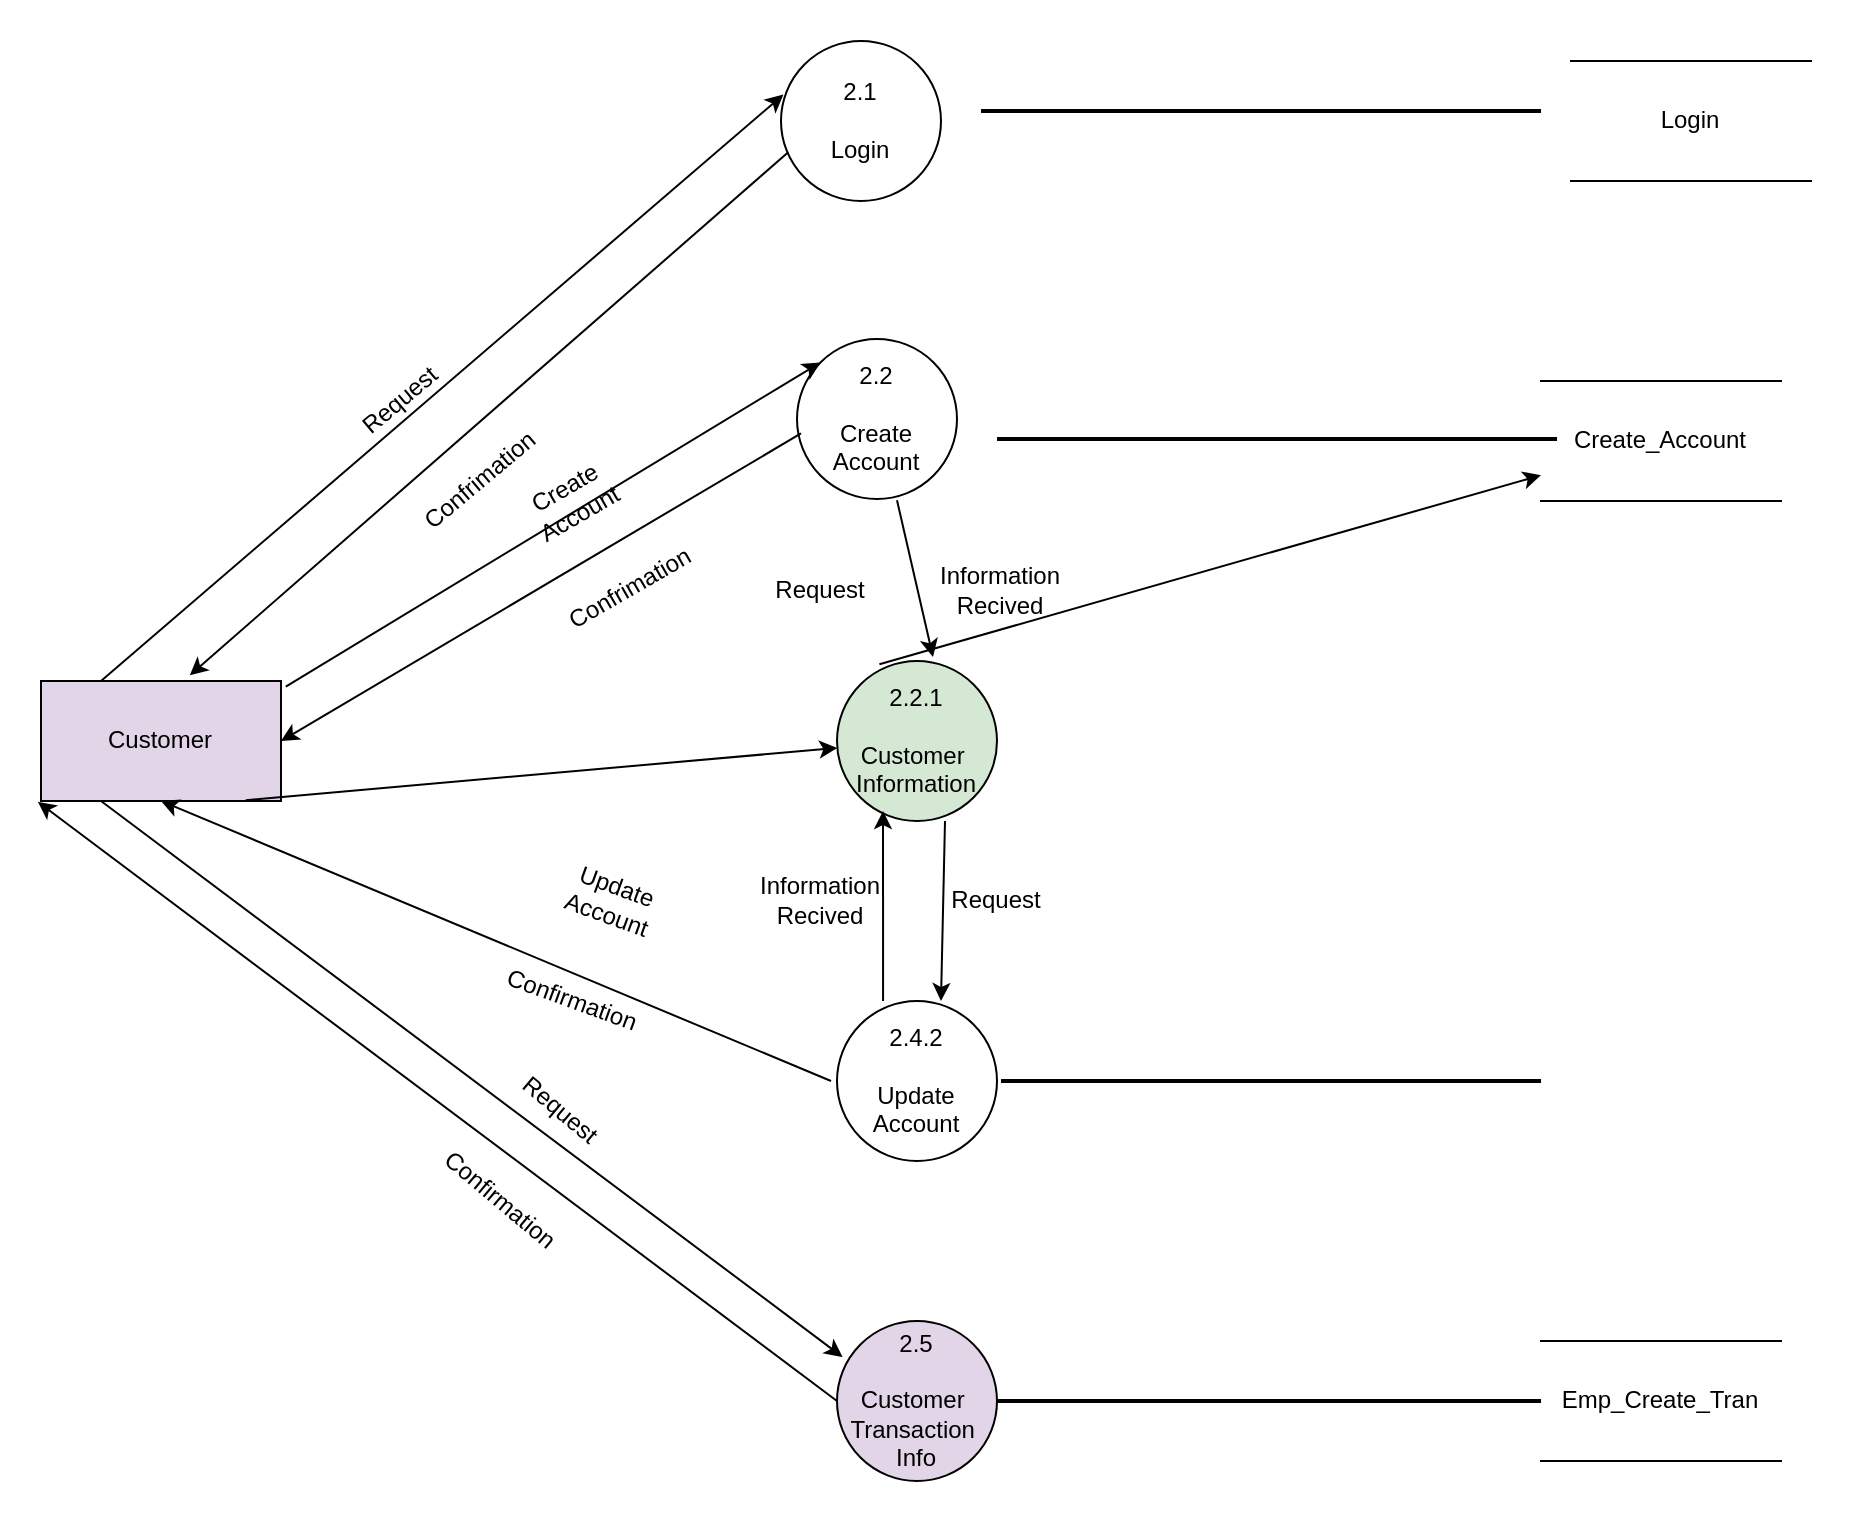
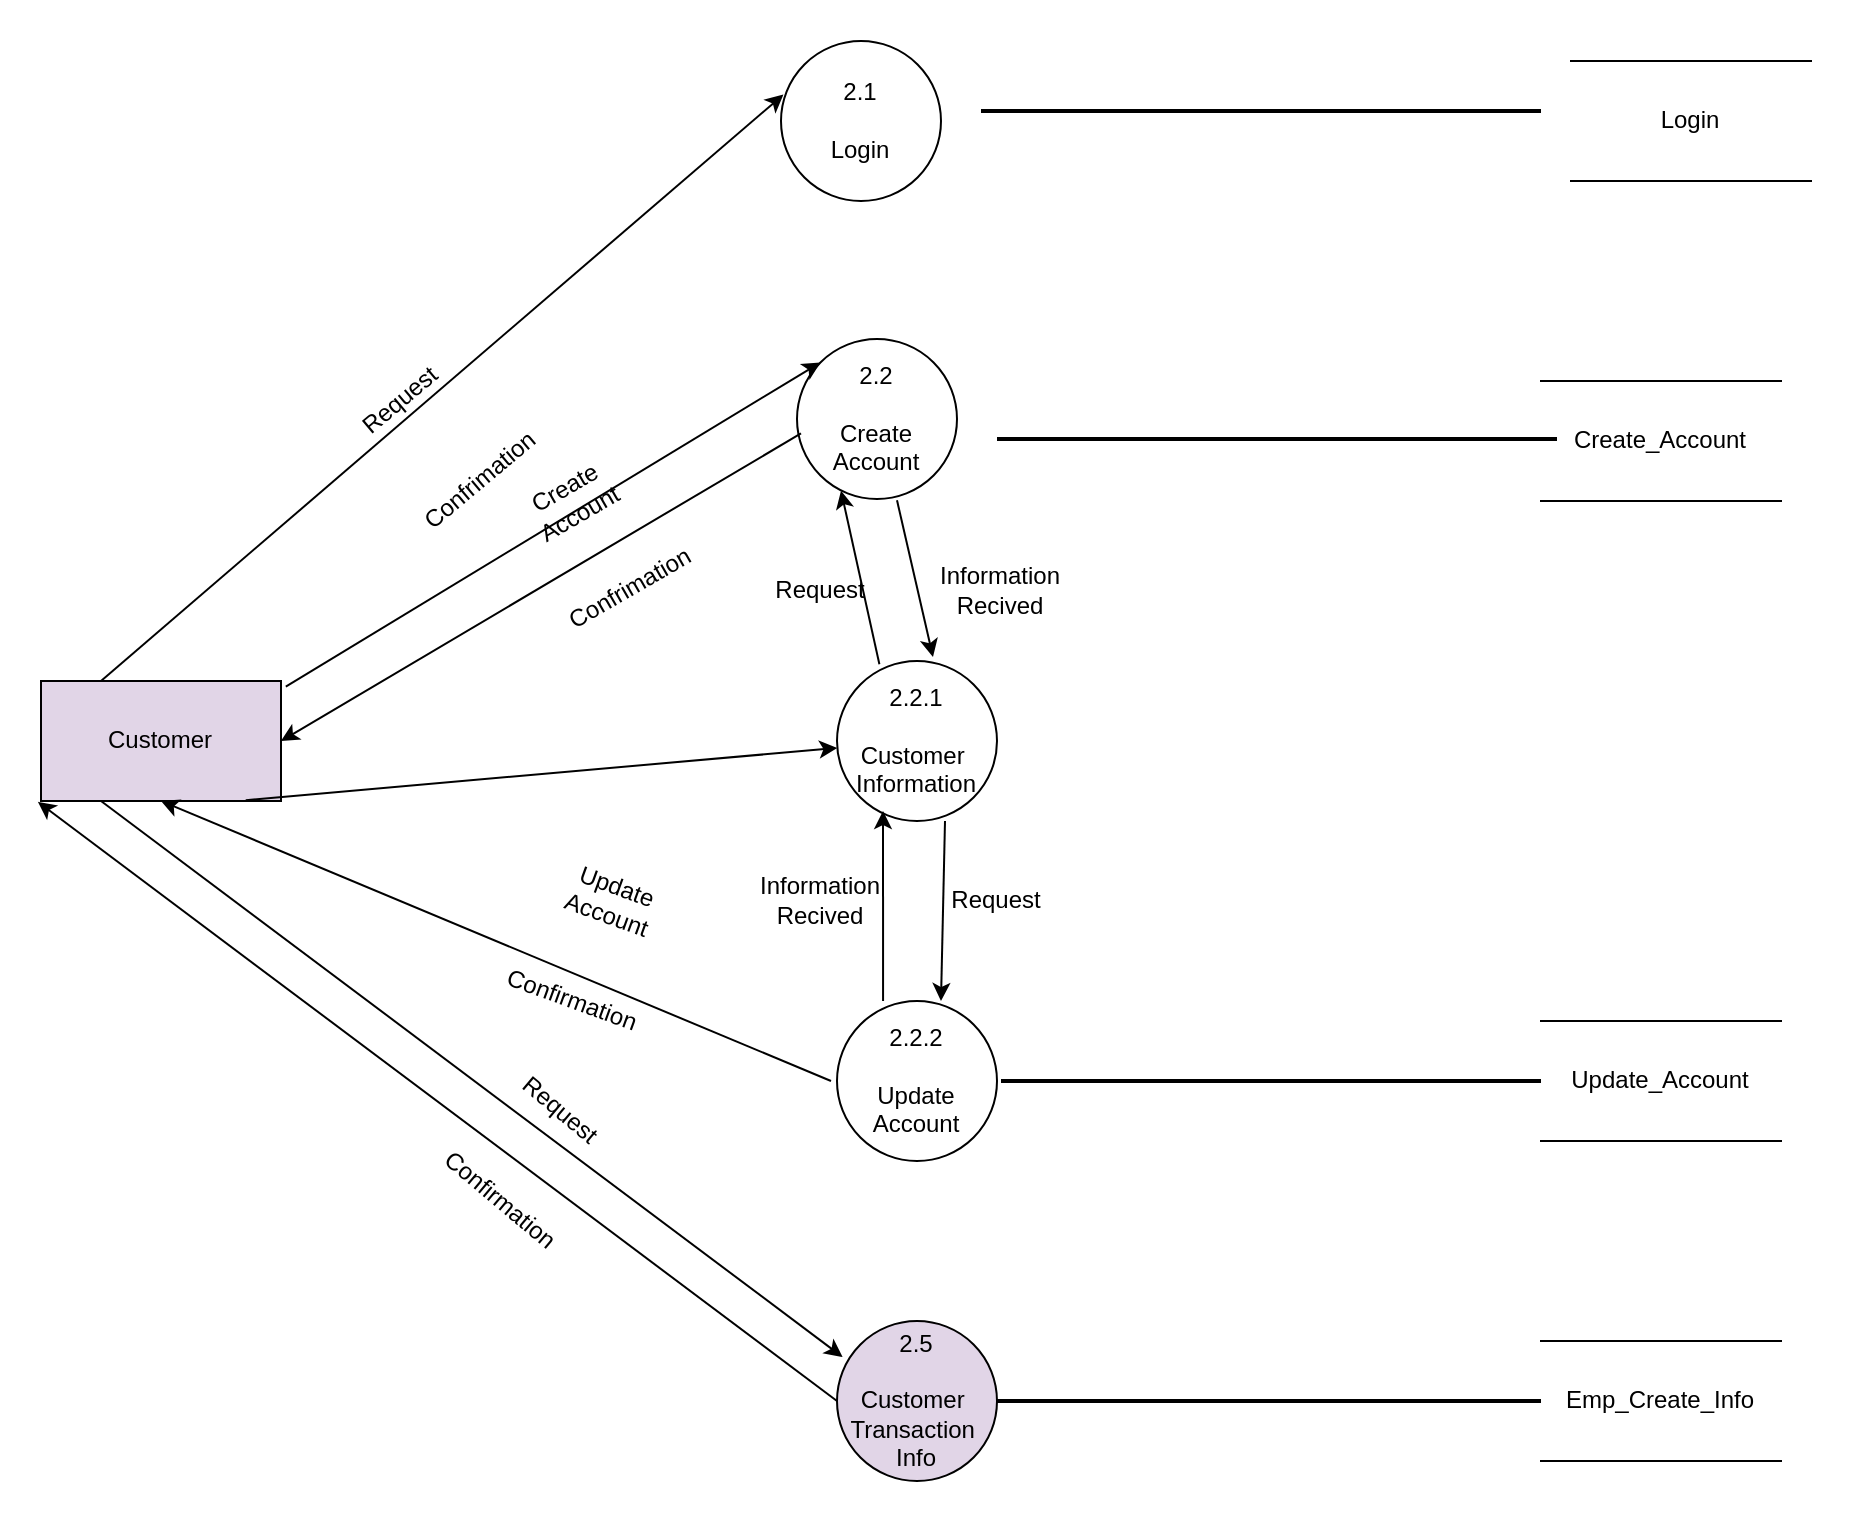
  <mxCell id="0" />
  <mxCell id="1" parent="0" />
  <mxCell id="2" value="Customer" style="rounded=0;whiteSpace=wrap;html=1;fillColor=#e1d5e7;" parent="1" vertex="1"><mxGeometry x="20" y="340" width="120" height="60" as="geometry" /></mxCell>
  <mxCell id="3" value="2.1&lt;br&gt;&lt;br&gt;Login&lt;br&gt;" style="ellipse;whiteSpace=wrap;html=1;aspect=fixed;" parent="1" vertex="1"><mxGeometry x="390" y="20" width="80" height="80" as="geometry" /></mxCell>
  <mxCell id="4" value="2.2&lt;br&gt;&lt;br&gt;Create&lt;br&gt;Account&lt;br&gt;" style="ellipse;whiteSpace=wrap;html=1;aspect=fixed;" parent="1" vertex="1"><mxGeometry x="398" y="169" width="80" height="80" as="geometry" /></mxCell>
- <mxCell id="5" value="2.2.1&lt;br&gt;&lt;br&gt;Customer&amp;nbsp;&lt;br&gt;Information&lt;br&gt;" style="ellipse;whiteSpace=wrap;html=1;aspect=fixed;fillColor=#d5e8d4;" parent="1" vertex="1"><mxGeometry x="418" y="330" width="80" height="80" as="geometry" /></mxCell>
- <mxCell id="6" value="2.4.2&lt;br&gt;&lt;br&gt;Update&lt;br&gt;Account&lt;br&gt;" style="ellipse;whiteSpace=wrap;html=1;aspect=fixed;" parent="1" vertex="1"><mxGeometry x="418" y="500" width="80" height="80" as="geometry" /></mxCell>
+ <mxCell id="5" value="2.2.1&lt;br&gt;&lt;br&gt;Customer&amp;nbsp;&lt;br&gt;Information&lt;br&gt;" style="ellipse;whiteSpace=wrap;html=1;aspect=fixed;" parent="1" vertex="1"><mxGeometry x="418" y="330" width="80" height="80" as="geometry" /></mxCell>
+ <mxCell id="6" value="2.2.2&lt;br&gt;&lt;br&gt;Update&lt;br&gt;Account&lt;br&gt;" style="ellipse;whiteSpace=wrap;html=1;aspect=fixed;" parent="1" vertex="1"><mxGeometry x="418" y="500" width="80" height="80" as="geometry" /></mxCell>
  <mxCell id="7" value="" style="endArrow=classic;html=1;entryX=0.015;entryY=0.335;entryDx=0;entryDy=0;entryPerimeter=0;" parent="1" target="3" edge="1"><mxGeometry width="50" height="50" relative="1" as="geometry"><mxPoint x="50" y="340" as="sourcePoint" /><mxPoint x="100" y="290" as="targetPoint" /></mxGeometry></mxCell>
- <mxCell id="8" value="" style="endArrow=classic;html=1;entryX=0.62;entryY=-0.047;entryDx=0;entryDy=0;exitX=0.045;exitY=0.695;exitDx=0;exitDy=0;exitPerimeter=0;entryPerimeter=0;" parent="1" source="3" target="2" edge="1"><mxGeometry width="50" height="50" relative="1" as="geometry"><mxPoint x="770" y="280" as="sourcePoint" /><mxPoint x="150" y="290" as="targetPoint" /><Array as="points" /></mxGeometry></mxCell>
  <mxCell id="9" value="Request" style="text;html=1;strokeColor=none;fillColor=none;align=center;verticalAlign=middle;whiteSpace=wrap;rounded=0;rotation=-40;" parent="1" vertex="1"><mxGeometry x="180" y="190" width="40" height="20" as="geometry" /></mxCell>
  <mxCell id="10" value="Confrimation" style="text;html=1;strokeColor=none;fillColor=none;align=center;verticalAlign=middle;whiteSpace=wrap;rounded=0;rotation=-40;" parent="1" vertex="1"><mxGeometry x="220" y="230" width="40" height="20" as="geometry" /></mxCell>
  <mxCell id="11" value="" style="endArrow=classic;html=1;exitX=1.02;exitY=0.047;exitDx=0;exitDy=0;exitPerimeter=0;entryX=0;entryY=0;entryDx=0;entryDy=0;" parent="1" source="2" target="4" edge="1"><mxGeometry width="50" height="50" relative="1" as="geometry"><mxPoint x="130" y="380" as="sourcePoint" /><mxPoint x="180" y="330" as="targetPoint" /><Array as="points" /></mxGeometry></mxCell>
  <mxCell id="12" value="" style="endArrow=classic;html=1;entryX=1;entryY=0.5;entryDx=0;entryDy=0;exitX=0.025;exitY=0.59;exitDx=0;exitDy=0;exitPerimeter=0;" parent="1" source="4" target="2" edge="1"><mxGeometry width="50" height="50" relative="1" as="geometry"><mxPoint x="410" y="260" as="sourcePoint" /><mxPoint x="210.711" y="370" as="targetPoint" /></mxGeometry></mxCell>
  <mxCell id="13" value="Create Account" style="text;html=1;strokeColor=none;fillColor=none;align=center;verticalAlign=middle;whiteSpace=wrap;rounded=0;rotation=-30;" parent="1" vertex="1"><mxGeometry x="266" y="240" width="40" height="20" as="geometry" /></mxCell>
  <mxCell id="14" value="Confrimation" style="text;html=1;strokeColor=none;fillColor=none;align=center;verticalAlign=middle;whiteSpace=wrap;rounded=0;rotation=-30;" parent="1" vertex="1"><mxGeometry x="295" y="284" width="40" height="20" as="geometry" /></mxCell>
  <mxCell id="15" value="" style="endArrow=classic;html=1;exitX=0.853;exitY=0.993;exitDx=0;exitDy=0;exitPerimeter=0;" parent="1" source="2" target="5" edge="1"><mxGeometry width="50" height="50" relative="1" as="geometry"><mxPoint x="70" y="440" as="sourcePoint" /><mxPoint x="120" y="390" as="targetPoint" /></mxGeometry></mxCell>
  <mxCell id="16" value="" style="endArrow=classic;html=1;entryX=0.5;entryY=1;entryDx=0;entryDy=0;" parent="1" target="2" edge="1"><mxGeometry width="50" height="50" relative="1" as="geometry"><mxPoint x="415" y="540" as="sourcePoint" /><mxPoint x="80" y="400" as="targetPoint" /></mxGeometry></mxCell>
  <mxCell id="17" value="Confirmation" style="text;html=1;strokeColor=none;fillColor=none;align=center;verticalAlign=middle;whiteSpace=wrap;rounded=0;rotation=20;" parent="1" vertex="1"><mxGeometry x="266" y="490" width="40" height="20" as="geometry" /></mxCell>
  <mxCell id="18" value="Login" style="shape=partialRectangle;whiteSpace=wrap;html=1;left=0;right=0;fillColor=none;" parent="1" vertex="1"><mxGeometry x="785" y="30" width="120" height="60" as="geometry" /></mxCell>
  <mxCell id="19" value="" style="line;strokeWidth=2;html=1;" parent="1" vertex="1"><mxGeometry x="490" y="50" width="280" height="10" as="geometry" /></mxCell>
  <mxCell id="20" value="Create_Account" style="shape=partialRectangle;whiteSpace=wrap;html=1;left=0;right=0;fillColor=none;" parent="1" vertex="1"><mxGeometry x="770" y="190" width="120" height="60" as="geometry" /></mxCell>
  <mxCell id="21" value="" style="line;strokeWidth=2;html=1;" parent="1" vertex="1"><mxGeometry x="498" y="214" width="280" height="10" as="geometry" /></mxCell>
  <mxCell id="22" value="2.5&lt;br&gt;&lt;br&gt;Customer&amp;nbsp;&lt;br&gt;Transaction&amp;nbsp;&lt;br&gt;Info&lt;br&gt;" style="ellipse;whiteSpace=wrap;html=1;aspect=fixed;fillColor=#e1d5e7;" parent="1" vertex="1"><mxGeometry x="418" y="660" width="80" height="80" as="geometry" /></mxCell>
  <mxCell id="23" value="" style="endArrow=classic;html=1;entryX=0.035;entryY=0.225;entryDx=0;entryDy=0;entryPerimeter=0;exitX=0.25;exitY=1;exitDx=0;exitDy=0;" parent="1" source="2" target="22" edge="1"><mxGeometry width="50" height="50" relative="1" as="geometry"><mxPoint x="40" y="440" as="sourcePoint" /><mxPoint x="90" y="390" as="targetPoint" /></mxGeometry></mxCell>
  <mxCell id="24" value="" style="endArrow=classic;html=1;entryX=-0.013;entryY=1.007;entryDx=0;entryDy=0;entryPerimeter=0;exitX=0;exitY=0.5;exitDx=0;exitDy=0;" parent="1" source="22" target="2" edge="1"><mxGeometry width="50" height="50" relative="1" as="geometry"><mxPoint x="60" y="580" as="sourcePoint" /><mxPoint x="110" y="530" as="targetPoint" /></mxGeometry></mxCell>
- <mxCell id="25" value="Emp_Create_Tran" style="shape=partialRectangle;whiteSpace=wrap;html=1;left=0;right=0;fillColor=none;" parent="1" vertex="1"><mxGeometry x="770" y="670" width="120" height="60" as="geometry" /></mxCell>
+ <mxCell id="25" value="Emp_Create_Info" style="shape=partialRectangle;whiteSpace=wrap;html=1;left=0;right=0;fillColor=none;" parent="1" vertex="1"><mxGeometry x="770" y="670" width="120" height="60" as="geometry" /></mxCell>
  <mxCell id="26" value="" style="line;strokeWidth=2;html=1;" parent="1" vertex="1"><mxGeometry x="498" y="695" width="272" height="10" as="geometry" /></mxCell>
+ <mxCell id="27" value="Update_Account" style="shape=partialRectangle;whiteSpace=wrap;html=1;left=0;right=0;fillColor=none;" parent="1" vertex="1"><mxGeometry x="770" y="510" width="120" height="60" as="geometry" /></mxCell>
  <mxCell id="28" value="" style="line;strokeWidth=2;html=1;" parent="1" vertex="1"><mxGeometry x="500" y="535" width="270" height="10" as="geometry" /></mxCell>
  <mxCell id="29" value="Update Account" style="text;html=1;strokeColor=none;fillColor=none;align=center;verticalAlign=middle;whiteSpace=wrap;rounded=0;rotation=20;" parent="1" vertex="1"><mxGeometry x="286" y="440" width="40" height="20" as="geometry" /></mxCell>
  <mxCell id="30" value="Request" style="text;html=1;strokeColor=none;fillColor=none;align=center;verticalAlign=middle;whiteSpace=wrap;rounded=0;rotation=40;" parent="1" vertex="1"><mxGeometry x="260" y="545" width="40" height="20" as="geometry" /></mxCell>
  <mxCell id="31" value="Confirmation" style="text;html=1;strokeColor=none;fillColor=none;align=center;verticalAlign=middle;whiteSpace=wrap;rounded=0;rotation=40;" parent="1" vertex="1"><mxGeometry x="230" y="590" width="40" height="20" as="geometry" /></mxCell>
- <mxCell id="32" value="" style="endArrow=classic;html=1;exitX=0.265;exitY=0.02;exitDx=0;exitDy=0;exitPerimeter=0;" parent="1" source="5" target="20" edge="1"><mxGeometry width="50" height="50" relative="1" as="geometry"><mxPoint x="410" y="330" as="sourcePoint" /><mxPoint x="460" y="280" as="targetPoint" /></mxGeometry></mxCell>
+ <mxCell id="32" value="" style="endArrow=classic;html=1;entryX=0.275;entryY=0.948;entryDx=0;entryDy=0;entryPerimeter=0;exitX=0.265;exitY=0.02;exitDx=0;exitDy=0;exitPerimeter=0;" parent="1" source="5" target="4" edge="1"><mxGeometry width="50" height="50" relative="1" as="geometry"><mxPoint x="410" y="330" as="sourcePoint" /><mxPoint x="460" y="280" as="targetPoint" /></mxGeometry></mxCell>
  <mxCell id="33" value="" style="endArrow=classic;html=1;exitX=0.625;exitY=1.008;exitDx=0;exitDy=0;exitPerimeter=0;" parent="1" source="4" edge="1"><mxGeometry width="50" height="50" relative="1" as="geometry"><mxPoint x="460" y="320" as="sourcePoint" /><mxPoint x="466" y="328" as="targetPoint" /></mxGeometry></mxCell>
  <mxCell id="34" value="" style="endArrow=classic;html=1;entryX=0.275;entryY=0.948;entryDx=0;entryDy=0;entryPerimeter=0;exitX=0.288;exitY=0;exitDx=0;exitDy=0;exitPerimeter=0;" parent="1" source="6" edge="1"><mxGeometry width="50" height="50" relative="1" as="geometry"><mxPoint x="440" y="482" as="sourcePoint" /><mxPoint x="441" y="405" as="targetPoint" /></mxGeometry></mxCell>
  <mxCell id="35" value="" style="endArrow=classic;html=1;exitX=0.625;exitY=1.008;exitDx=0;exitDy=0;exitPerimeter=0;" parent="1" edge="1"><mxGeometry width="50" height="50" relative="1" as="geometry"><mxPoint x="472" y="410" as="sourcePoint" /><mxPoint x="470" y="500" as="targetPoint" /></mxGeometry></mxCell>
  <mxCell id="36" value="Request" style="text;html=1;strokeColor=none;fillColor=none;align=center;verticalAlign=middle;whiteSpace=wrap;rounded=0;rotation=0;" parent="1" vertex="1"><mxGeometry x="390" y="284.5" width="40" height="20" as="geometry" /></mxCell>
  <mxCell id="37" value="Information&lt;br&gt;Recived&lt;br&gt;" style="text;html=1;strokeColor=none;fillColor=none;align=center;verticalAlign=middle;whiteSpace=wrap;rounded=0;" parent="1" vertex="1"><mxGeometry x="480" y="285" width="40" height="20" as="geometry" /></mxCell>
  <mxCell id="38" value="Request" style="text;html=1;strokeColor=none;fillColor=none;align=center;verticalAlign=middle;whiteSpace=wrap;rounded=0;rotation=0;" parent="1" vertex="1"><mxGeometry x="478" y="440" width="40" height="20" as="geometry" /></mxCell>
  <mxCell id="39" value="Information&lt;br&gt;Recived&lt;br&gt;" style="text;html=1;strokeColor=none;fillColor=none;align=center;verticalAlign=middle;whiteSpace=wrap;rounded=0;" parent="1" vertex="1"><mxGeometry x="390" y="440" width="40" height="20" as="geometry" /></mxCell>
